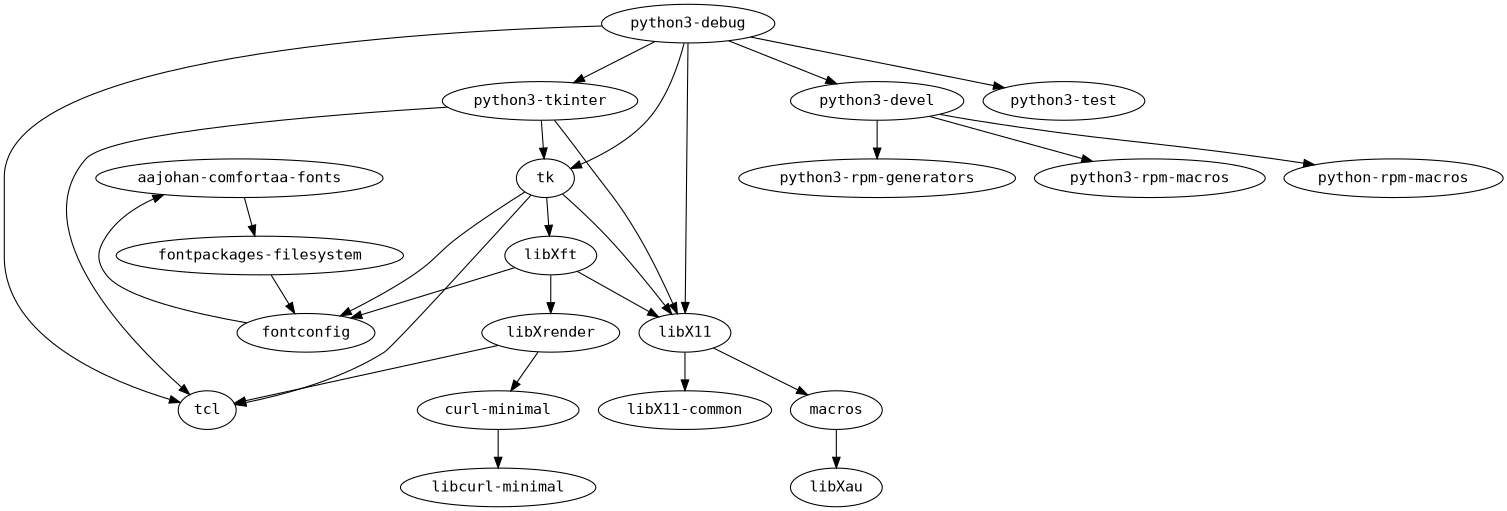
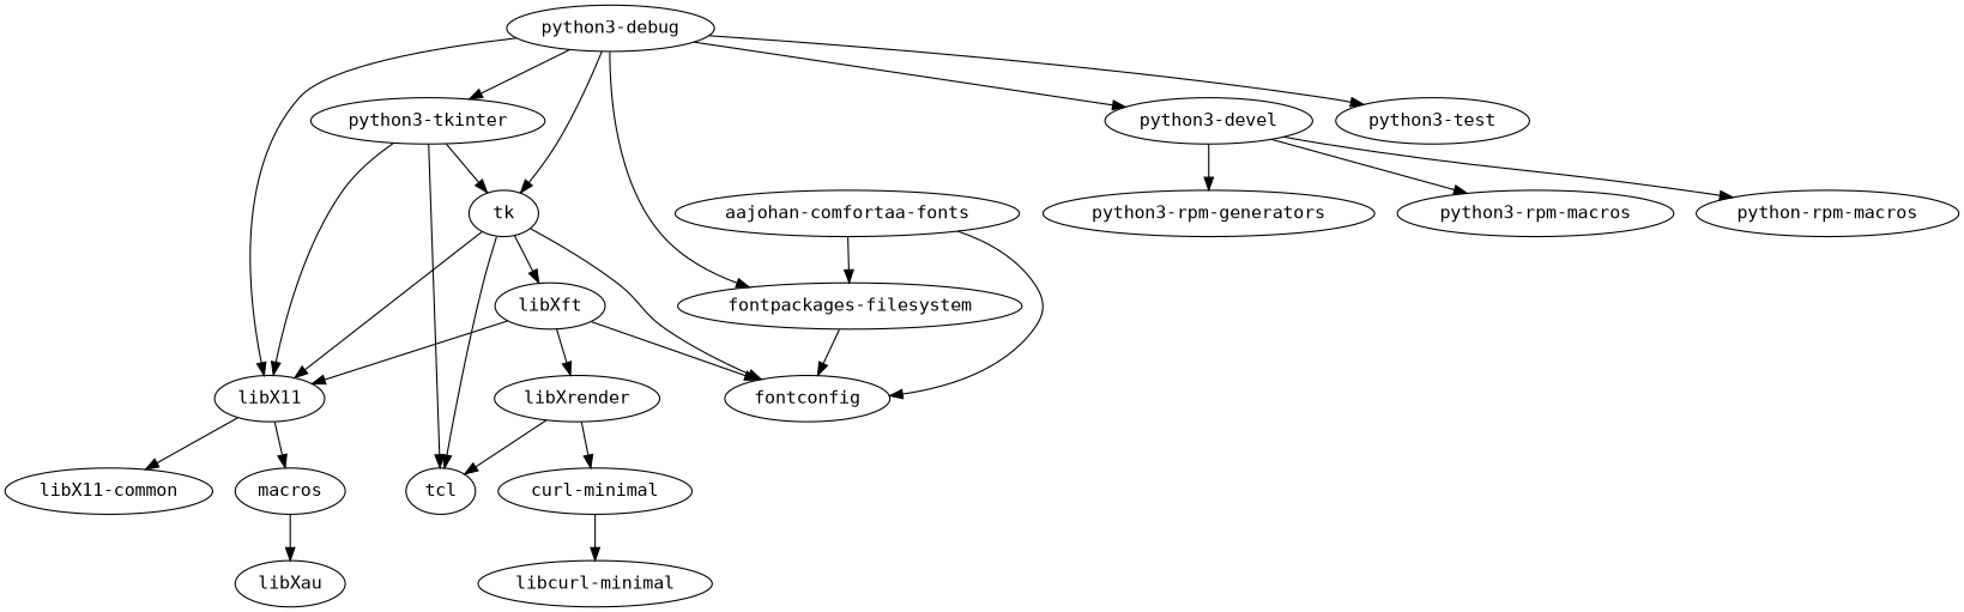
  strict digraph {
    node [fontname=monospace]
    "aajohan-comfortaa-fonts"
    "fontpackages-filesystem"
    fontconfig
    "curl-minimal"
    "libcurl-minimal"
    libX11
    "libX11-common"
    n8 [label=macros]
    libXau
    libXft
    libXrender
    tcl
    "python3-debug"
    "python3-devel"
    "python3-test"
    "python3-tkinter"
    tk
    "python3-rpm-generators"
    "python3-rpm-macros"
    "python-rpm-macros"
    "aajohan-comfortaa-fonts" -> "fontpackages-filesystem"
    "fontpackages-filesystem" -> fontconfig
-   fontconfig -> "aajohan-comfortaa-fonts"
+   "aajohan-comfortaa-fonts" -> fontconfig
    "curl-minimal" -> "libcurl-minimal"
    libX11 -> "libX11-common"
    libX11 -> n8
    n8 -> libXau
    libXft -> fontconfig
    libXft -> libX11
    libXft -> libXrender
    libXrender -> "curl-minimal"
    libXrender -> tcl
    "python3-debug" -> libX11
-   "python3-debug" -> tcl
+   "python3-debug" -> "fontpackages-filesystem"
    "python3-debug" -> "python3-devel"
    "python3-debug" -> "python3-test"
    "python3-debug" -> "python3-tkinter"
    "python3-debug" -> tk
    "python3-devel" -> "python3-rpm-generators"
    "python3-devel" -> "python3-rpm-macros"
    "python3-devel" -> "python-rpm-macros"
    "python3-tkinter" -> libX11
    "python3-tkinter" -> tcl
    "python3-tkinter" -> tk
    tk -> fontconfig
    tk -> libX11
    tk -> libXft
    tk -> tcl
  }
